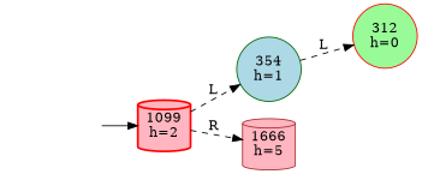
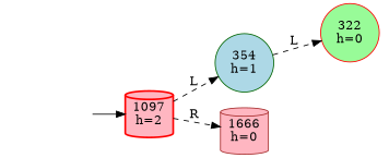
  digraph {
    rankdir=LR
    node [style=filled]
    edge [style=dashed]
    DUMMY [style=invis]
-   n2 [color=red fillcolor=lightpink label="1099\nh=2" penwidth=2 shape=cylinder]
+   n2 [color=red fillcolor=lightpink label="1097\nh=2" penwidth=2 shape=cylinder]
    n3 [color=darkgreen fillcolor=lightblue label="354\nh=1" shape=circle]
-   n4 [color=brown fillcolor=lightpink label="1666\nh=5" shape=cylinder]
-   n5 [color=red fillcolor=palegreen label="312\nh=0" shape=circle]
+   n4 [color=brown fillcolor=lightpink label="1666\nh=0" shape=cylinder]
+   n5 [color=red fillcolor=palegreen label="322\nh=0" shape=circle]
    R_354 [style=invis]
    DUMMY -> n2 [style=solid]
    n2 -> n3 [label=L]
    n2 -> n4 [label=R]
    n3 -> n5 [label=L]
    n3 -> R_354 [style=invis]
  }
